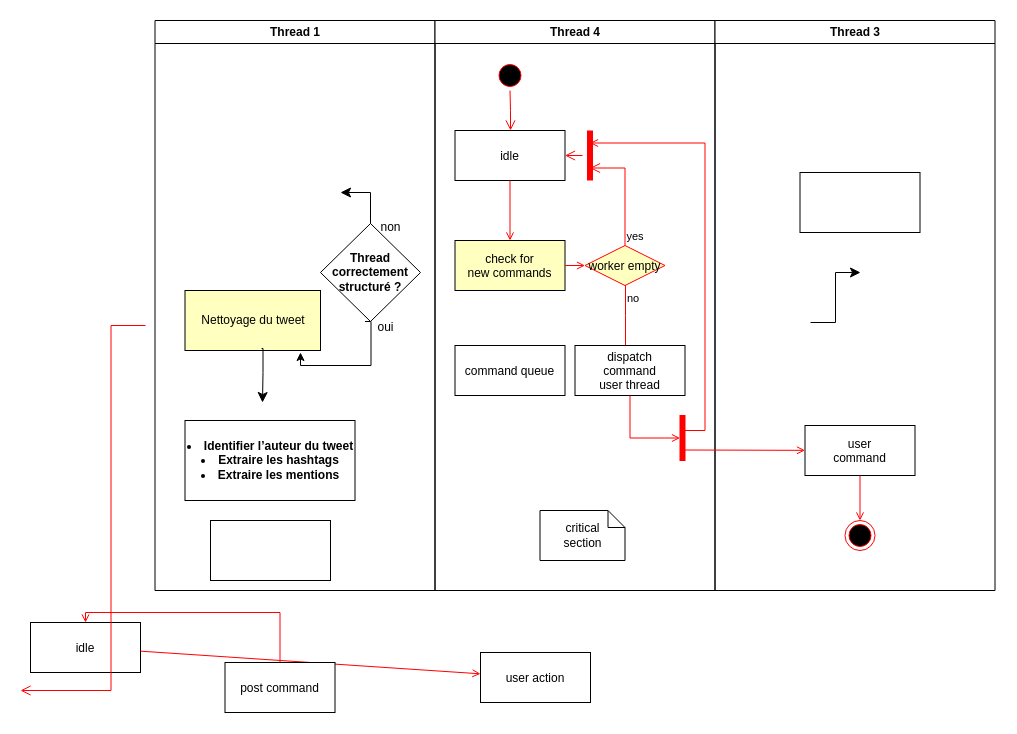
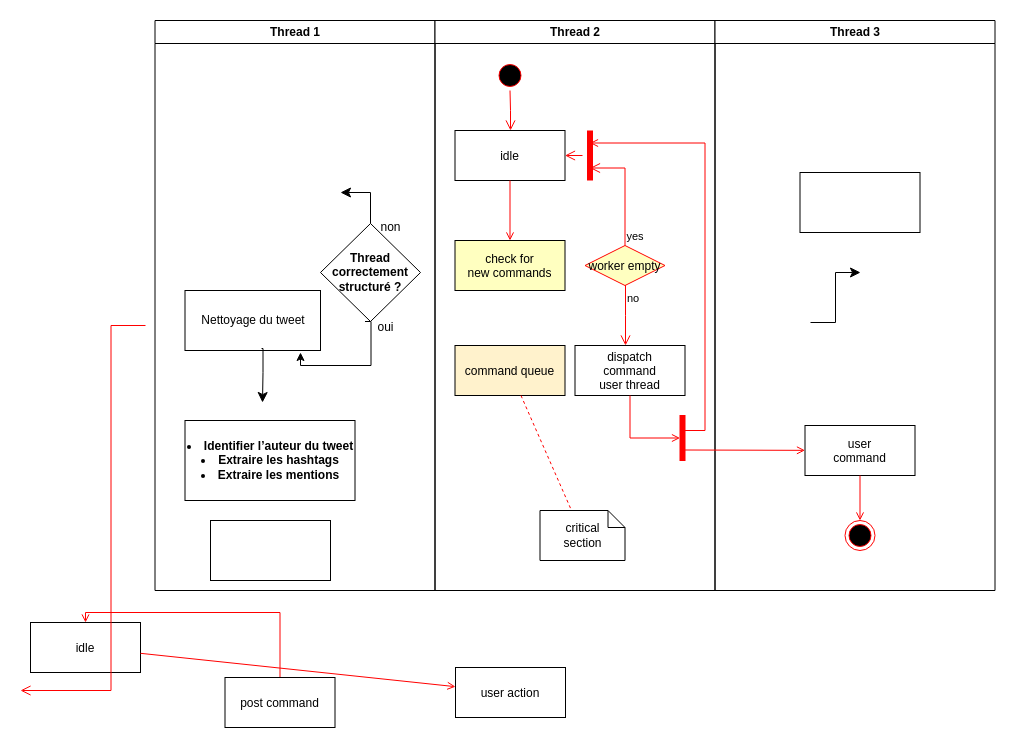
  <mxCell id="0" />
  <mxCell id="1" parent="0" />
  <mxCell id="2" value="Thread 1" style="swimlane;whiteSpace=wrap" parent="1" vertex="1"><mxGeometry x="154.5" y="20" width="280" height="570" as="geometry" /></mxCell>
  <mxCell id="3" style="edgeStyle=orthogonalEdgeStyle;rounded=0;orthogonalLoop=1;jettySize=auto;html=1;exitX=0;exitY=0.3;exitDx=0;exitDy=0;exitPerimeter=0;" edge="1" parent="2" source="6"><mxGeometry relative="1" as="geometry"><mxPoint x="215.5" y="322" as="sourcePoint" /><mxPoint x="145.5" y="332" as="targetPoint" /><Array as="points"><mxPoint x="216" y="345" /><mxPoint x="146" y="345" /></Array></mxGeometry></mxCell>
  <mxCell id="4" value="&lt;strong&gt;Thread correctement structuré ?&lt;/strong&gt;" style="rhombus;whiteSpace=wrap;html=1;" vertex="1" parent="2"><mxGeometry x="165.5" y="203" width="100" height="98" as="geometry" /></mxCell>
- <mxCell id="5" value="Nettoyage du tweet" style="rounded=0;whiteSpace=wrap;html=1;fillColor=#ffffc0;" vertex="1" parent="2"><mxGeometry x="30" y="270" width="135.5" height="60" as="geometry" /></mxCell>
+ <mxCell id="5" value="Nettoyage du tweet" style="rounded=0;whiteSpace=wrap;html=1;" vertex="1" parent="2"><mxGeometry x="30" y="270" width="135.5" height="60" as="geometry" /></mxCell>
  <mxCell id="6" value="oui" style="text;html=1;align=center;verticalAlign=middle;resizable=0;points=[];autosize=1;strokeColor=none;fillColor=none;" vertex="1" parent="2"><mxGeometry x="210" y="292" width="40" height="30" as="geometry" /></mxCell>
  <mxCell id="7" value="" style="edgeStyle=elbowEdgeStyle;elbow=vertical;endArrow=classic;html=1;curved=0;rounded=0;endSize=8;startSize=8;exitX=0.5;exitY=0;exitDx=0;exitDy=0;" edge="1" parent="2" source="4"><mxGeometry width="50" height="50" relative="1" as="geometry"><mxPoint x="215.5" y="212" as="sourcePoint" /><mxPoint x="185.5" y="172" as="targetPoint" /><Array as="points"><mxPoint x="226" y="172" /></Array></mxGeometry></mxCell>
  <mxCell id="8" value="non" style="text;html=1;align=center;verticalAlign=middle;resizable=0;points=[];autosize=1;strokeColor=none;fillColor=none;" vertex="1" parent="2"><mxGeometry x="215.5" y="192" width="40" height="30" as="geometry" /></mxCell>
  <mxCell id="9" value="" style="edgeStyle=segmentEdgeStyle;endArrow=classic;html=1;curved=0;rounded=0;endSize=8;startSize=8;exitX=0.565;exitY=0.967;exitDx=0;exitDy=0;exitPerimeter=0;" edge="1" parent="2" source="5"><mxGeometry width="50" height="50" relative="1" as="geometry"><mxPoint x="87.5" y="342" as="sourcePoint" /><mxPoint x="107.5" y="382" as="targetPoint" /><Array as="points"><mxPoint x="108" y="328" /><mxPoint x="108" y="352" /></Array></mxGeometry></mxCell>
  <mxCell id="10" value="&lt;li&gt;&lt;strong&gt;Identifier l’auteur du tweet&lt;/strong&gt;&lt;/li&gt;&lt;li&gt;&lt;strong&gt;Extraire les hashtags&lt;/strong&gt;&lt;/li&gt;&lt;li&gt;&lt;strong&gt;Extraire les mentions&lt;/strong&gt;&lt;/li&gt;" style="rounded=0;whiteSpace=wrap;html=1;" vertex="1" parent="2"><mxGeometry x="30" y="400" width="170" height="80" as="geometry" /></mxCell>
  <mxCell id="11" value="" style="rounded=0;whiteSpace=wrap;html=1;" vertex="1" parent="2"><mxGeometry x="55.5" y="500" width="120" height="60" as="geometry" /></mxCell>
- <mxCell id="12" value="Thread 4" style="swimlane;whiteSpace=wrap" parent="1" vertex="1"><mxGeometry x="434.5" y="20" width="280" height="570" as="geometry" /></mxCell>
+ <mxCell id="12" value="Thread 2" style="swimlane;whiteSpace=wrap" parent="1" vertex="1"><mxGeometry x="434.5" y="20" width="280" height="570" as="geometry" /></mxCell>
  <mxCell id="13" value="" style="ellipse;shape=startState;fillColor=#000000;strokeColor=#ff0000;" parent="12" vertex="1"><mxGeometry x="60" y="40" width="30" height="30" as="geometry" /></mxCell>
  <mxCell id="14" value="" style="edgeStyle=elbowEdgeStyle;elbow=horizontal;verticalAlign=bottom;endArrow=open;endSize=8;strokeColor=#FF0000;endFill=1;rounded=0" parent="12" source="13" target="15" edge="1"><mxGeometry x="40" y="20" as="geometry"><mxPoint x="55" y="90" as="targetPoint" /></mxGeometry></mxCell>
  <mxCell id="15" value="idle" style="" parent="12" vertex="1"><mxGeometry x="20" y="110" width="110" height="50" as="geometry" /></mxCell>
  <mxCell id="16" value="check for &#10;new commands" style="fillColor=#ffffc0;" parent="12" vertex="1"><mxGeometry x="20" y="220" width="110" height="50" as="geometry" /></mxCell>
  <mxCell id="17" value="" style="endArrow=open;strokeColor=#FF0000;endFill=1;rounded=0" parent="12" source="15" target="16" edge="1"><mxGeometry relative="1" as="geometry" /></mxCell>
- <mxCell id="18" value="command queue" style="" parent="12" vertex="1"><mxGeometry x="20" y="325" width="110" height="50" as="geometry" /></mxCell>
+ <mxCell id="18" value="command queue" style="fillColor=#fff2cc;" parent="12" vertex="1"><mxGeometry x="20" y="325" width="110" height="50" as="geometry" /></mxCell>
  <mxCell id="19" value="worker empty" style="rhombus;fillColor=#ffffc0;strokeColor=#ff0000;" parent="12" vertex="1"><mxGeometry x="150" y="225" width="80" height="40" as="geometry" /></mxCell>
  <mxCell id="20" value="yes" style="edgeStyle=elbowEdgeStyle;elbow=horizontal;align=left;verticalAlign=bottom;endArrow=open;endSize=8;strokeColor=#FF0000;exitX=0.5;exitY=0;endFill=1;rounded=0;entryX=0.75;entryY=0.5;entryPerimeter=0" parent="12" source="19" target="23" edge="1"><mxGeometry x="-1" relative="1" as="geometry"><mxPoint x="160" y="150" as="targetPoint" /><Array as="points"><mxPoint x="190" y="180" /></Array></mxGeometry></mxCell>
- <mxCell id="21" value="no" style="edgeStyle=elbowEdgeStyle;elbow=horizontal;align=left;verticalAlign=top;endArrow=none;endSize=8;strokeColor=#FF0000;endFill=1;rounded=0;" parent="12" source="19" target="25" edge="1"><mxGeometry x="-1" relative="1" as="geometry"><mxPoint x="190" y="305" as="targetPoint" /></mxGeometry></mxCell>
- <mxCell id="22" value="" style="endArrow=open;strokeColor=#FF0000;endFill=1;rounded=0" parent="12" source="16" target="19" edge="1"><mxGeometry relative="1" as="geometry" /></mxCell>
+ <mxCell id="21" value="no" style="edgeStyle=elbowEdgeStyle;elbow=horizontal;align=left;verticalAlign=top;endArrow=open;endSize=8;strokeColor=#FF0000;endFill=1;rounded=0" parent="12" source="19" target="25" edge="1"><mxGeometry x="-1" relative="1" as="geometry"><mxPoint x="190" y="305" as="targetPoint" /></mxGeometry></mxCell>
  <mxCell id="23" value="" style="shape=line;strokeWidth=6;strokeColor=#ff0000;rotation=90" parent="12" vertex="1"><mxGeometry x="130" y="127.5" width="50" height="15" as="geometry" /></mxCell>
  <mxCell id="24" value="" style="edgeStyle=elbowEdgeStyle;elbow=horizontal;verticalAlign=bottom;endArrow=open;endSize=8;strokeColor=#FF0000;endFill=1;rounded=0" parent="12" source="23" target="15" edge="1"><mxGeometry x="130" y="90" as="geometry"><mxPoint x="230" y="140" as="targetPoint" /></mxGeometry></mxCell>
  <mxCell id="25" value="dispatch&#10;command&#10;user thread" style="" parent="12" vertex="1"><mxGeometry x="140" y="325" width="110" height="50" as="geometry" /></mxCell>
  <mxCell id="26" value="critical&#10;section" style="shape=note;whiteSpace=wrap;size=17" parent="12" vertex="1"><mxGeometry x="105" y="490" width="85" height="50" as="geometry" /></mxCell>
+ <mxCell id="27" value="" style="endArrow=none;strokeColor=#FF0000;endFill=0;rounded=0;dashed=1" parent="12" source="18" target="26" edge="1"><mxGeometry relative="1" as="geometry" /></mxCell>
  <mxCell id="28" value="" style="whiteSpace=wrap;strokeColor=#FF0000;fillColor=#FF0000" parent="12" vertex="1"><mxGeometry x="245" y="395" width="5" height="45" as="geometry" /></mxCell>
  <mxCell id="29" value="" style="edgeStyle=elbowEdgeStyle;elbow=horizontal;entryX=0;entryY=0.5;strokeColor=#FF0000;endArrow=open;endFill=1;rounded=0" parent="12" source="25" target="28" edge="1"><mxGeometry width="100" height="100" relative="1" as="geometry"><mxPoint x="60" y="480" as="sourcePoint" /><mxPoint x="160" y="380" as="targetPoint" /><Array as="points"><mxPoint x="195" y="400" /></Array></mxGeometry></mxCell>
  <mxCell id="30" value="Thread 3" style="swimlane;whiteSpace=wrap" parent="1" vertex="1"><mxGeometry x="714.5" y="20" width="280" height="570" as="geometry" /></mxCell>
  <mxCell id="31" value="user&#10;command" style="" parent="30" vertex="1"><mxGeometry x="90" y="405" width="110" height="50" as="geometry" /></mxCell>
  <mxCell id="32" value="" style="edgeStyle=elbowEdgeStyle;elbow=horizontal;strokeColor=#FF0000;endArrow=open;endFill=1;rounded=0;entryX=0.25;entryY=0.5;entryPerimeter=0" parent="30" target="23" edge="1"><mxGeometry width="100" height="100" relative="1" as="geometry"><mxPoint x="-30" y="410" as="sourcePoint" /><mxPoint x="-120" y="120" as="targetPoint" /><Array as="points"><mxPoint x="-10" y="135" /></Array></mxGeometry></mxCell>
  <mxCell id="33" value="" style="edgeStyle=none;strokeColor=#FF0000;endArrow=open;endFill=1;rounded=0" parent="30" target="31" edge="1"><mxGeometry width="100" height="100" relative="1" as="geometry"><mxPoint x="-30" y="429.5" as="sourcePoint" /><mxPoint x="90" y="429.5" as="targetPoint" /></mxGeometry></mxCell>
  <mxCell id="34" value="" style="ellipse;shape=endState;fillColor=#000000;strokeColor=#ff0000" parent="30" vertex="1"><mxGeometry x="130" y="500" width="30" height="30" as="geometry" /></mxCell>
  <mxCell id="35" value="" style="endArrow=open;strokeColor=#FF0000;endFill=1;rounded=0" parent="30" source="31" target="34" edge="1"><mxGeometry relative="1" as="geometry" /></mxCell>
  <mxCell id="36" value="" style="rounded=0;whiteSpace=wrap;html=1;" vertex="1" parent="30"><mxGeometry x="85" y="152" width="120" height="60" as="geometry" /></mxCell>
  <mxCell id="37" value="" style="edgeStyle=elbowEdgeStyle;elbow=horizontal;endArrow=classic;html=1;curved=0;rounded=0;endSize=8;startSize=8;" edge="1" parent="30"><mxGeometry width="50" height="50" relative="1" as="geometry"><mxPoint x="95.5" y="302" as="sourcePoint" /><mxPoint x="145.5" y="252" as="targetPoint" /></mxGeometry></mxCell>
  <mxCell id="38" value="idle" style="" parent="1" vertex="1"><mxGeometry x="30" y="622" width="110" height="50" as="geometry" /></mxCell>
  <mxCell id="39" value="" style="endArrow=open;strokeColor=#FF0000;endFill=1;rounded=0" parent="1" source="38" target="42" edge="1"><mxGeometry relative="1" as="geometry" /></mxCell>
  <mxCell id="40" value="" style="edgeStyle=elbowEdgeStyle;elbow=vertical;strokeColor=#FF0000;endArrow=open;endFill=1;rounded=0" parent="1" source="41" target="38" edge="1"><mxGeometry width="100" height="100" relative="1" as="geometry"><mxPoint x="314.5" y="310" as="sourcePoint" /><mxPoint x="414.5" y="210" as="targetPoint" /><Array as="points"><mxPoint x="190" y="612" /><mxPoint x="184.5" y="270" /></Array></mxGeometry></mxCell>
- <mxCell id="41" value="post command" style="" parent="1" vertex="1"><mxGeometry x="224.5" y="662" width="110" height="50" as="geometry" /></mxCell>
- <mxCell id="42" value="user action" style="" parent="1" vertex="1"><mxGeometry x="480" y="652" width="110" height="50" as="geometry" /></mxCell>
+ <mxCell id="41" value="post command" style="" parent="1" vertex="1"><mxGeometry x="224.5" y="677" width="110" height="50" as="geometry" /></mxCell>
+ <mxCell id="42" value="user action" style="" parent="1" vertex="1"><mxGeometry x="455" y="667" width="110" height="50" as="geometry" /></mxCell>
  <mxCell id="43" value="" style="edgeStyle=elbowEdgeStyle;elbow=horizontal;verticalAlign=bottom;endArrow=open;endSize=8;strokeColor=#FF0000;endFill=1;rounded=0" parent="1" edge="1"><mxGeometry x="264.5" y="168" as="geometry"><mxPoint x="20" y="690" as="targetPoint" /><mxPoint x="145" y="325" as="sourcePoint" /><Array as="points"><mxPoint x="110.5" y="595" /></Array></mxGeometry></mxCell>
